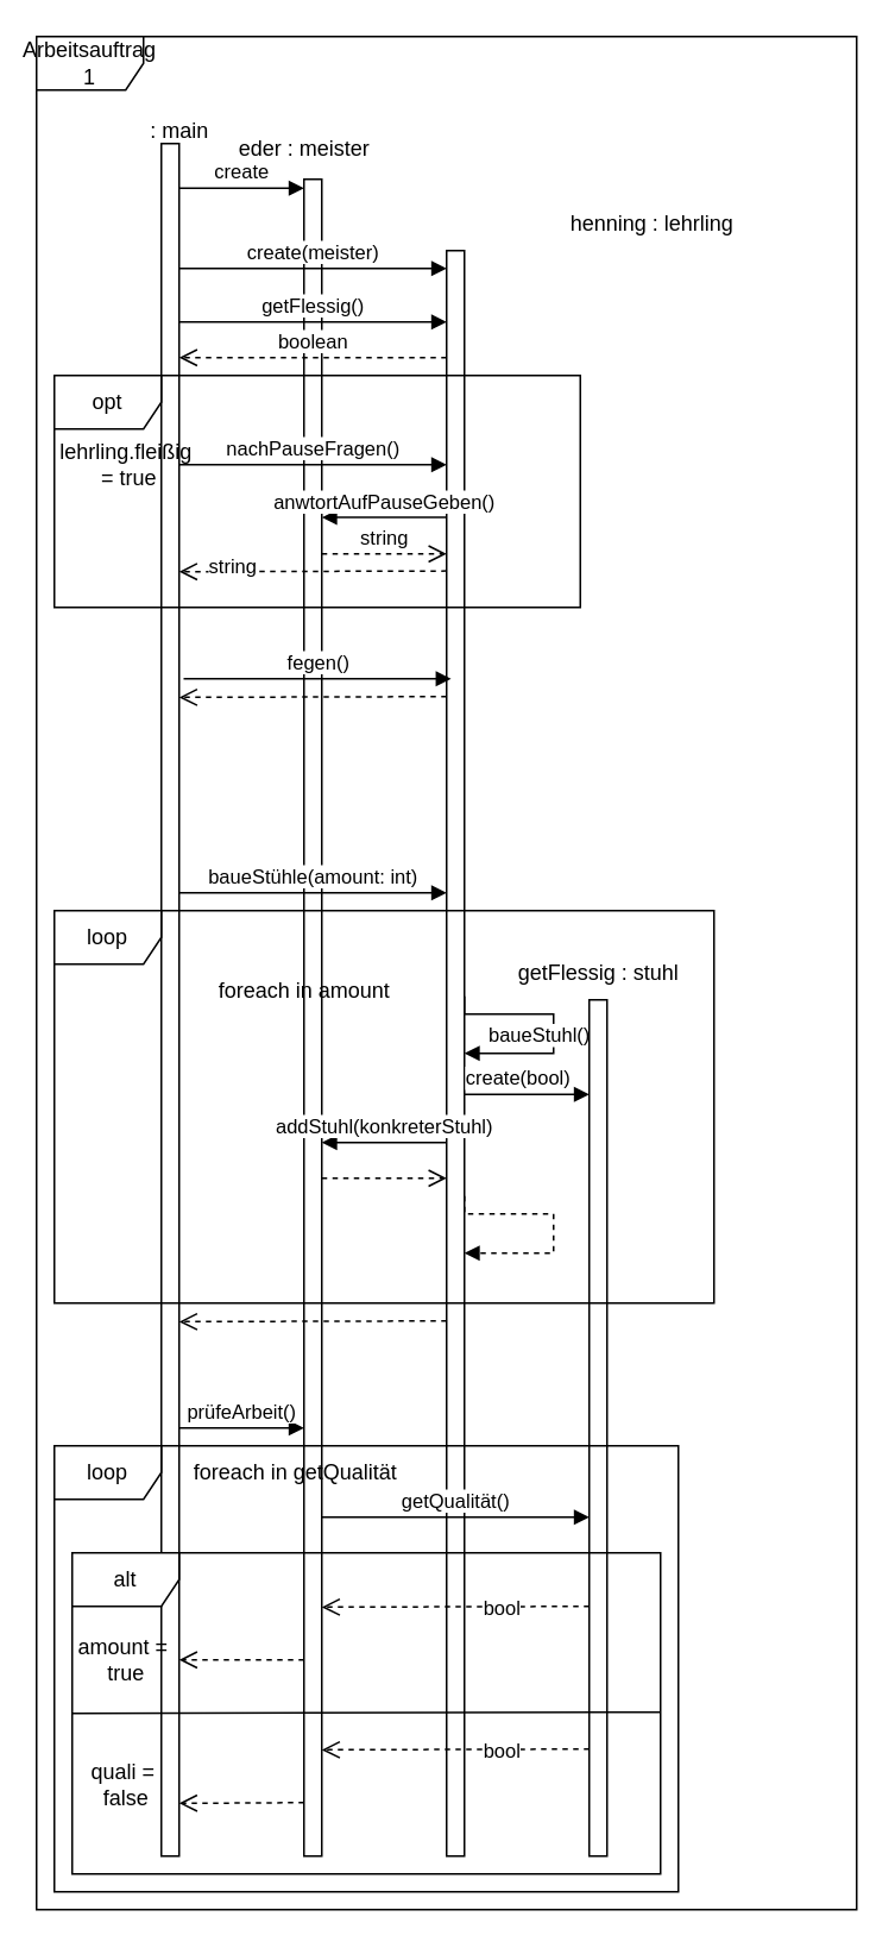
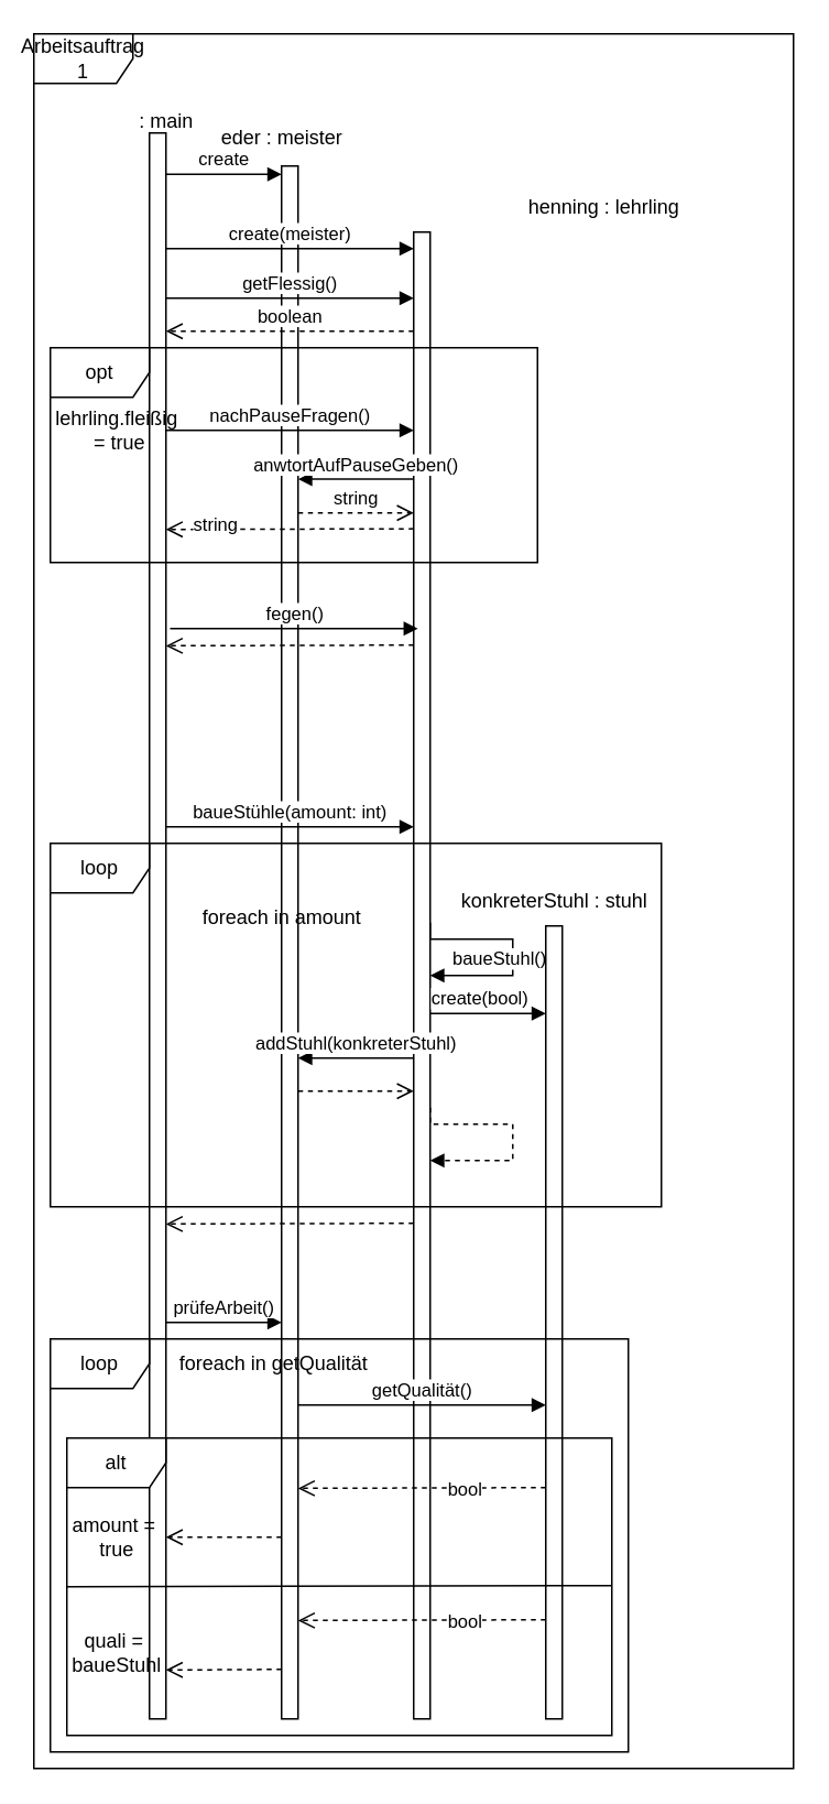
  <mxCell id="0" />
  <mxCell id="1" parent="0" />
  <mxCell id="2" value="Arbeitsauftrag 1" style="shape=umlFrame;whiteSpace=wrap;html=1;pointerEvents=0;width=60;height=30;" parent="1" vertex="1"><mxGeometry x="20" y="20" width="460" height="1050" as="geometry" /></mxCell>
  <mxCell id="3" value="" style="html=1;points=[[0,0,0,0,5],[0,1,0,0,-5],[1,0,0,0,5],[1,1,0,0,-5]];perimeter=orthogonalPerimeter;outlineConnect=0;targetShapes=umlLifeline;portConstraint=eastwest;newEdgeStyle={&quot;curved&quot;:0,&quot;rounded&quot;:0};" parent="1" vertex="1"><mxGeometry x="90" y="80" width="10" height="960" as="geometry" /></mxCell>
  <mxCell id="4" value=": main" style="text;html=1;align=center;verticalAlign=middle;resizable=0;points=[];autosize=1;strokeColor=none;fillColor=none;" parent="1" vertex="1"><mxGeometry x="70" y="58" width="60" height="30" as="geometry" /></mxCell>
  <mxCell id="5" value="" style="html=1;points=[[0,0,0,0,5],[0,1,0,0,-5],[1,0,0,0,5],[1,1,0,0,-5]];perimeter=orthogonalPerimeter;outlineConnect=0;targetShapes=umlLifeline;portConstraint=eastwest;newEdgeStyle={&quot;curved&quot;:0,&quot;rounded&quot;:0};" parent="1" vertex="1"><mxGeometry x="170" y="100" width="10" height="940" as="geometry" /></mxCell>
  <mxCell id="6" value="create" style="html=1;verticalAlign=bottom;endArrow=block;curved=0;rounded=0;entryX=0;entryY=0;entryDx=0;entryDy=5;" parent="1" target="5" edge="1"><mxGeometry relative="1" as="geometry"><mxPoint x="100" y="105" as="sourcePoint" /></mxGeometry></mxCell>
  <mxCell id="7" value="create(meister)" style="html=1;verticalAlign=bottom;endArrow=block;curved=0;rounded=0;" parent="1" target="8" edge="1"><mxGeometry relative="1" as="geometry"><mxPoint x="100" y="150" as="sourcePoint" /><mxPoint x="170" y="150" as="targetPoint" /></mxGeometry></mxCell>
  <mxCell id="8" value="" style="html=1;points=[[0,0,0,0,5],[0,1,0,0,-5],[1,0,0,0,5],[1,1,0,0,-5]];perimeter=orthogonalPerimeter;outlineConnect=0;targetShapes=umlLifeline;portConstraint=eastwest;newEdgeStyle={&quot;curved&quot;:0,&quot;rounded&quot;:0};" parent="1" vertex="1"><mxGeometry x="250" y="140" width="10" height="900" as="geometry" /></mxCell>
  <mxCell id="9" value="eder : meister" style="text;html=1;align=center;verticalAlign=middle;resizable=0;points=[];autosize=1;strokeColor=none;fillColor=none;" parent="1" vertex="1"><mxGeometry x="120" y="68" width="100" height="30" as="geometry" /></mxCell>
  <mxCell id="10" value="henning : lehrling" style="text;html=1;align=center;verticalAlign=middle;resizable=0;points=[];autosize=1;strokeColor=none;fillColor=none;" parent="1" vertex="1"><mxGeometry x="310" y="110" width="110" height="30" as="geometry" /></mxCell>
  <mxCell id="11" value="nachPauseFragen()" style="html=1;verticalAlign=bottom;endArrow=block;curved=0;rounded=0;" parent="1" edge="1"><mxGeometry relative="1" as="geometry"><mxPoint x="100" y="260" as="sourcePoint" /><mxPoint x="250" y="260" as="targetPoint" /></mxGeometry></mxCell>
  <mxCell id="12" value="getFlessig()" style="html=1;verticalAlign=bottom;endArrow=block;curved=0;rounded=0;" parent="1" edge="1"><mxGeometry relative="1" as="geometry"><mxPoint x="100" y="180" as="sourcePoint" /><mxPoint x="250" y="180" as="targetPoint" /></mxGeometry></mxCell>
  <mxCell id="13" value="boolean" style="html=1;verticalAlign=bottom;endArrow=open;dashed=1;endSize=8;curved=0;rounded=0;exitX=0;exitY=1;exitDx=0;exitDy=-5;" parent="1" edge="1"><mxGeometry relative="1" as="geometry"><mxPoint x="100" y="200" as="targetPoint" /><mxPoint x="250" y="200" as="sourcePoint" /></mxGeometry></mxCell>
  <mxCell id="14" value="anwtortAufPauseGeben()" style="html=1;verticalAlign=bottom;endArrow=block;curved=0;rounded=0;" parent="1" edge="1"><mxGeometry relative="1" as="geometry"><mxPoint x="250" y="289.58" as="sourcePoint" /><mxPoint x="180" y="289.58" as="targetPoint" /></mxGeometry></mxCell>
  <mxCell id="15" value="string" style="html=1;verticalAlign=bottom;endArrow=open;dashed=1;endSize=8;curved=0;rounded=0;" parent="1" edge="1"><mxGeometry relative="1" as="geometry"><mxPoint x="250" y="310" as="targetPoint" /><mxPoint x="180" y="310" as="sourcePoint" /></mxGeometry></mxCell>
  <mxCell id="16" value="" style="html=1;verticalAlign=bottom;endArrow=open;dashed=1;endSize=8;curved=0;rounded=0;exitX=0;exitY=1;exitDx=0;exitDy=-5;" parent="1" edge="1"><mxGeometry relative="1" as="geometry"><mxPoint x="100" y="320" as="targetPoint" /><mxPoint x="250" y="319.58" as="sourcePoint" /></mxGeometry></mxCell>
  <mxCell id="17" value="string" style="edgeLabel;html=1;align=center;verticalAlign=middle;resizable=0;points=[];" parent="16" vertex="1" connectable="0"><mxGeometry x="0.598" y="-3" relative="1" as="geometry"><mxPoint as="offset" /></mxGeometry></mxCell>
  <mxCell id="18" value="fegen()" style="html=1;verticalAlign=bottom;endArrow=block;curved=0;rounded=0;" parent="1" edge="1"><mxGeometry relative="1" as="geometry"><mxPoint x="102.5" y="380" as="sourcePoint" /><mxPoint x="252.5" y="380" as="targetPoint" /></mxGeometry></mxCell>
  <mxCell id="19" value="" style="html=1;verticalAlign=bottom;endArrow=open;dashed=1;endSize=8;curved=0;rounded=0;exitX=0;exitY=1;exitDx=0;exitDy=-5;" parent="1" edge="1"><mxGeometry relative="1" as="geometry"><mxPoint x="100" y="390.42" as="targetPoint" /><mxPoint x="250" y="390" as="sourcePoint" /></mxGeometry></mxCell>
  <mxCell id="20" value="baueStühle(amount: int)" style="html=1;verticalAlign=bottom;endArrow=block;curved=0;rounded=0;" parent="1" edge="1"><mxGeometry relative="1" as="geometry"><mxPoint x="100" y="500" as="sourcePoint" /><mxPoint x="250" y="500" as="targetPoint" /></mxGeometry></mxCell>
  <mxCell id="21" value="baueStuhl()" style="html=1;align=left;spacingLeft=2;endArrow=block;rounded=0;edgeStyle=orthogonalEdgeStyle;curved=0;rounded=0;" parent="1" edge="1"><mxGeometry x="0.849" y="-10" relative="1" as="geometry"><mxPoint x="260" y="558" as="sourcePoint" /><Array as="points"><mxPoint x="260" y="568" /><mxPoint x="310" y="568" /><mxPoint x="310" y="590" /></Array><mxPoint x="260" y="590" as="targetPoint" /><mxPoint as="offset" /></mxGeometry></mxCell>
  <mxCell id="22" value="" style="html=1;points=[[0,0,0,0,5],[0,1,0,0,-5],[1,0,0,0,5],[1,1,0,0,-5]];perimeter=orthogonalPerimeter;outlineConnect=0;targetShapes=umlLifeline;portConstraint=eastwest;newEdgeStyle={&quot;curved&quot;:0,&quot;rounded&quot;:0};" parent="1" vertex="1"><mxGeometry x="330" y="560" width="10" height="480" as="geometry" /></mxCell>
  <mxCell id="23" value="create(bool)" style="html=1;verticalAlign=bottom;endArrow=block;curved=0;rounded=0;" parent="1" edge="1"><mxGeometry x="-0.143" relative="1" as="geometry"><mxPoint x="260" y="613" as="sourcePoint" /><mxPoint x="330" y="613" as="targetPoint" /><mxPoint as="offset" /></mxGeometry></mxCell>
  <mxCell id="24" value="loop" style="shape=umlFrame;whiteSpace=wrap;html=1;pointerEvents=0;" parent="1" vertex="1"><mxGeometry x="30" y="510" width="370" height="220" as="geometry" /></mxCell>
  <mxCell id="25" value="foreach in amount" style="text;html=1;align=center;verticalAlign=middle;resizable=0;points=[];autosize=1;strokeColor=none;fillColor=none;" parent="1" vertex="1"><mxGeometry x="110" y="540" width="120" height="30" as="geometry" /></mxCell>
- <mxCell id="26" value="getFlessig : stuhl" style="text;html=1;align=center;verticalAlign=middle;resizable=0;points=[];autosize=1;strokeColor=none;fillColor=none;" parent="1" vertex="1"><mxGeometry x="265" y="530" width="140" height="30" as="geometry" /></mxCell>
+ <mxCell id="26" value="konkreterStuhl : stuhl" style="text;html=1;align=center;verticalAlign=middle;resizable=0;points=[];autosize=1;strokeColor=none;fillColor=none;" parent="1" vertex="1"><mxGeometry x="265" y="530" width="140" height="30" as="geometry" /></mxCell>
  <mxCell id="27" value="addStuhl(konkreterStuhl)" style="html=1;verticalAlign=bottom;endArrow=block;curved=0;rounded=0;entryX=1;entryY=0;entryDx=0;entryDy=5;" parent="1" edge="1"><mxGeometry relative="1" as="geometry"><mxPoint x="250" y="640" as="sourcePoint" /><mxPoint x="180" y="640" as="targetPoint" /></mxGeometry></mxCell>
  <mxCell id="28" value="" style="html=1;verticalAlign=bottom;endArrow=open;dashed=1;endSize=8;curved=0;rounded=0;exitX=1;exitY=1;exitDx=0;exitDy=-5;" parent="1" edge="1"><mxGeometry relative="1" as="geometry"><mxPoint x="250" y="660" as="targetPoint" /><mxPoint x="180" y="660" as="sourcePoint" /></mxGeometry></mxCell>
  <mxCell id="29" value="prüfeArbeit()" style="html=1;verticalAlign=bottom;endArrow=block;curved=0;rounded=0;" parent="1" edge="1"><mxGeometry relative="1" as="geometry"><mxPoint x="100" y="800" as="sourcePoint" /><mxPoint x="170" y="800" as="targetPoint" /></mxGeometry></mxCell>
  <mxCell id="30" value="loop" style="shape=umlFrame;whiteSpace=wrap;html=1;pointerEvents=0;" parent="1" vertex="1"><mxGeometry x="30" y="810" width="350" height="250" as="geometry" /></mxCell>
  <mxCell id="31" value="foreach in getQualität" style="text;html=1;align=center;verticalAlign=middle;resizable=0;points=[];autosize=1;strokeColor=none;fillColor=none;" parent="1" vertex="1"><mxGeometry x="90" y="810" width="150" height="30" as="geometry" /></mxCell>
  <mxCell id="32" value="" style="html=1;verticalAlign=bottom;endArrow=open;dashed=1;endSize=8;curved=0;rounded=0;exitX=0;exitY=1;exitDx=0;exitDy=-5;" parent="1" edge="1"><mxGeometry relative="1" as="geometry"><mxPoint x="100" y="740.42" as="targetPoint" /><mxPoint x="250" y="740" as="sourcePoint" /></mxGeometry></mxCell>
  <mxCell id="33" value="getQualität()" style="html=1;verticalAlign=bottom;endArrow=block;curved=0;rounded=0;" parent="1" edge="1"><mxGeometry relative="1" as="geometry"><mxPoint x="180" y="850" as="sourcePoint" /><mxPoint x="330" y="850" as="targetPoint" /></mxGeometry></mxCell>
  <mxCell id="34" value="" style="html=1;verticalAlign=bottom;endArrow=open;dashed=1;endSize=8;curved=0;rounded=0;exitX=0;exitY=1;exitDx=0;exitDy=-5;" parent="1" edge="1"><mxGeometry relative="1" as="geometry"><mxPoint x="180" y="900.42" as="targetPoint" /><mxPoint x="330" y="900" as="sourcePoint" /></mxGeometry></mxCell>
  <mxCell id="35" value="bool" style="edgeLabel;html=1;align=center;verticalAlign=middle;resizable=0;points=[];" parent="34" vertex="1" connectable="0"><mxGeometry x="-0.213" relative="1" as="geometry"><mxPoint x="9" as="offset" /></mxGeometry></mxCell>
  <mxCell id="36" value="opt" style="shape=umlFrame;whiteSpace=wrap;html=1;pointerEvents=0;" parent="1" vertex="1"><mxGeometry x="30" y="210" width="295" height="130" as="geometry" /></mxCell>
  <mxCell id="37" value="lehrling.fleißig&lt;div&gt;&amp;nbsp;= true&lt;/div&gt;" style="text;html=1;align=center;verticalAlign=middle;resizable=0;points=[];autosize=1;strokeColor=none;fillColor=none;" parent="1" vertex="1"><mxGeometry x="20" y="240" width="100" height="40" as="geometry" /></mxCell>
  <mxCell id="38" value="" style="html=1;align=left;spacingLeft=2;endArrow=block;rounded=0;edgeStyle=orthogonalEdgeStyle;curved=0;rounded=0;dashed=1;" parent="1" edge="1"><mxGeometry x="0.849" y="-10" relative="1" as="geometry"><mxPoint x="260" y="670" as="sourcePoint" /><Array as="points"><mxPoint x="260" y="680" /><mxPoint x="310" y="680" /><mxPoint x="310" y="702" /></Array><mxPoint x="260" y="702" as="targetPoint" /><mxPoint as="offset" /></mxGeometry></mxCell>
  <mxCell id="39" value="alt" style="shape=umlFrame;whiteSpace=wrap;html=1;pointerEvents=0;" parent="1" vertex="1"><mxGeometry x="40" y="870" width="330" height="180" as="geometry" /></mxCell>
  <mxCell id="40" value="" style="endArrow=none;html=1;rounded=0;exitX=0;exitY=0.5;exitDx=0;exitDy=0;exitPerimeter=0;entryX=0.999;entryY=0.496;entryDx=0;entryDy=0;entryPerimeter=0;" parent="1" source="39" target="39" edge="1"><mxGeometry width="50" height="50" relative="1" as="geometry"><mxPoint x="250" y="920" as="sourcePoint" /><mxPoint x="300" y="870" as="targetPoint" /></mxGeometry></mxCell>
  <mxCell id="41" value="amount =&amp;nbsp;&lt;div&gt;true&lt;/div&gt;" style="text;html=1;align=center;verticalAlign=middle;resizable=0;points=[];autosize=1;strokeColor=none;fillColor=none;" parent="1" vertex="1"><mxGeometry x="40" y="910" width="60" height="40" as="geometry" /></mxCell>
- <mxCell id="42" value="quali =&amp;nbsp;&lt;div&gt;false&lt;/div&gt;" style="text;html=1;align=center;verticalAlign=middle;resizable=0;points=[];autosize=1;strokeColor=none;fillColor=none;" parent="1" vertex="1"><mxGeometry x="40" y="980" width="60" height="40" as="geometry" /></mxCell>
+ <mxCell id="42" value="quali =&amp;nbsp;&lt;div&gt;baueStuhl&lt;/div&gt;" style="text;html=1;align=center;verticalAlign=middle;resizable=0;points=[];autosize=1;strokeColor=none;fillColor=none;" parent="1" vertex="1"><mxGeometry x="40" y="980" width="60" height="40" as="geometry" /></mxCell>
  <mxCell id="43" value="" style="html=1;verticalAlign=bottom;endArrow=open;dashed=1;endSize=8;curved=0;rounded=0;exitX=0;exitY=1;exitDx=0;exitDy=-5;" parent="1" edge="1"><mxGeometry relative="1" as="geometry"><mxPoint x="180" y="980.42" as="targetPoint" /><mxPoint x="330" y="980" as="sourcePoint" /></mxGeometry></mxCell>
  <mxCell id="44" value="bool" style="edgeLabel;html=1;align=center;verticalAlign=middle;resizable=0;points=[];" parent="43" vertex="1" connectable="0"><mxGeometry x="-0.213" relative="1" as="geometry"><mxPoint x="9" as="offset" /></mxGeometry></mxCell>
  <mxCell id="45" value="" style="html=1;verticalAlign=bottom;endArrow=open;dashed=1;endSize=8;curved=0;rounded=0;" parent="1" edge="1"><mxGeometry relative="1" as="geometry"><mxPoint x="100" y="930" as="targetPoint" /><mxPoint x="170" y="930" as="sourcePoint" /></mxGeometry></mxCell>
  <mxCell id="46" value="" style="html=1;verticalAlign=bottom;endArrow=open;dashed=1;endSize=8;curved=0;rounded=0;" parent="1" edge="1"><mxGeometry relative="1" as="geometry"><mxPoint x="100" y="1010.42" as="targetPoint" /><mxPoint x="170" y="1010" as="sourcePoint" /></mxGeometry></mxCell>
